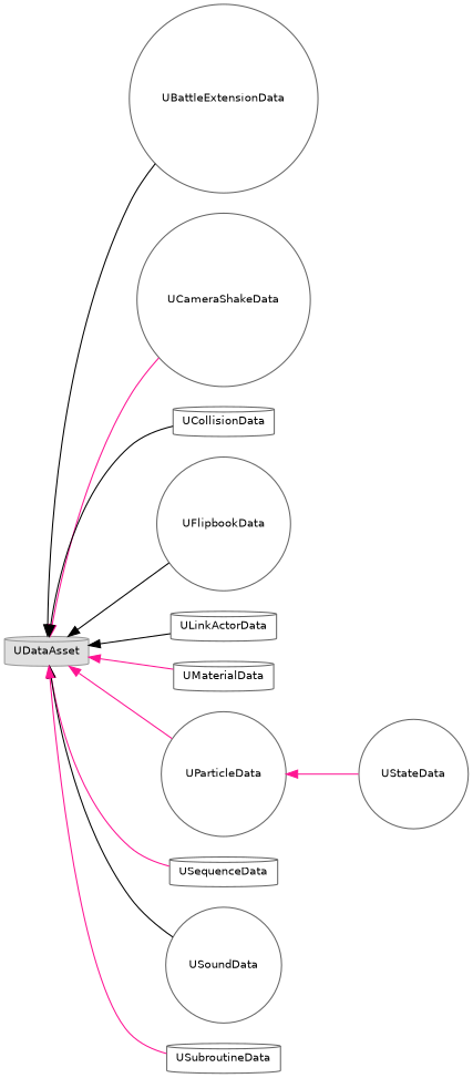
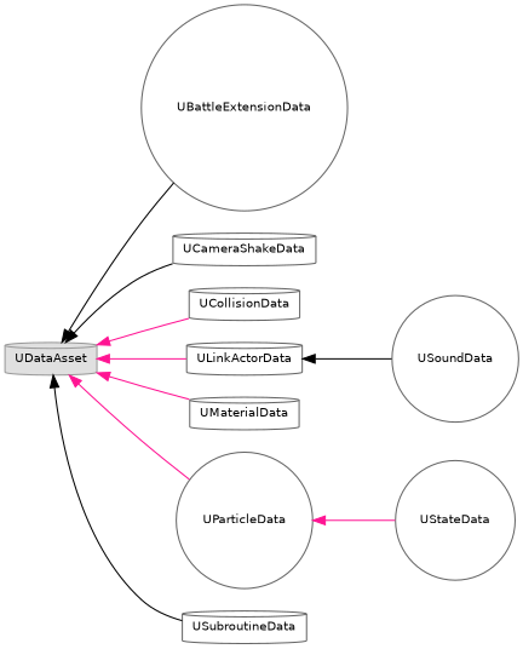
  digraph {
    rankdir=LR
    node [color=grey40 fillcolor=white fontname=Helvetica fontsize=10 shape=cylinder style=filled]
    edge [color=black dir=back fontname=Helvetica fontsize=10 labelfontname=Helvetica labelfontsize=10 style=solid]
    n1 [color=grey60 fillcolor="#E0E0E0" height=0.2 label=UDataAsset width=0.4]
    n2 [height=0.2 label=UBattleExtensionData shape=circle width=0.4]
-   n3 [height=0.2 label=UCameraShakeData shape=circle width=0.4]
+   n3 [height=0.2 label=UCameraShakeData width=0.4]
    n4 [height=0.2 label=UCollisionData width=0.4]
-   n5 [height=0.2 label=UFlipbookData shape=circle width=0.4]
    n6 [height=0.2 label=ULinkActorData width=0.4]
    n7 [height=0.2 label=UMaterialData width=0.4]
    n8 [height=0.2 label=UParticleData shape=circle width=0.4]
-   n9 [height=0.2 label=USequenceData width=0.4]
    n10 [height=0.2 label=USoundData shape=circle width=0.4]
    n11 [height=0.2 label=USubroutineData width=0.4]
    n12 [height=0.2 label=UStateData shape=circle width=0.4]
    n1 -> n2
-   n1 -> n3 [color=deeppink]
-   n1 -> n4
-   n1 -> n5
-   n1 -> n6
+   n1 -> n3
+   n1 -> n4 [color=deeppink]
+   n1 -> n6 [color=deeppink]
    n1 -> n7 [color=deeppink]
    n1 -> n8 [color=deeppink]
-   n1 -> n9 [color=deeppink]
-   n1 -> n10
-   n1 -> n11 [color=deeppink]
+   n6 -> n10
+   n1 -> n11
    n8 -> n12 [color=deeppink]
  }
